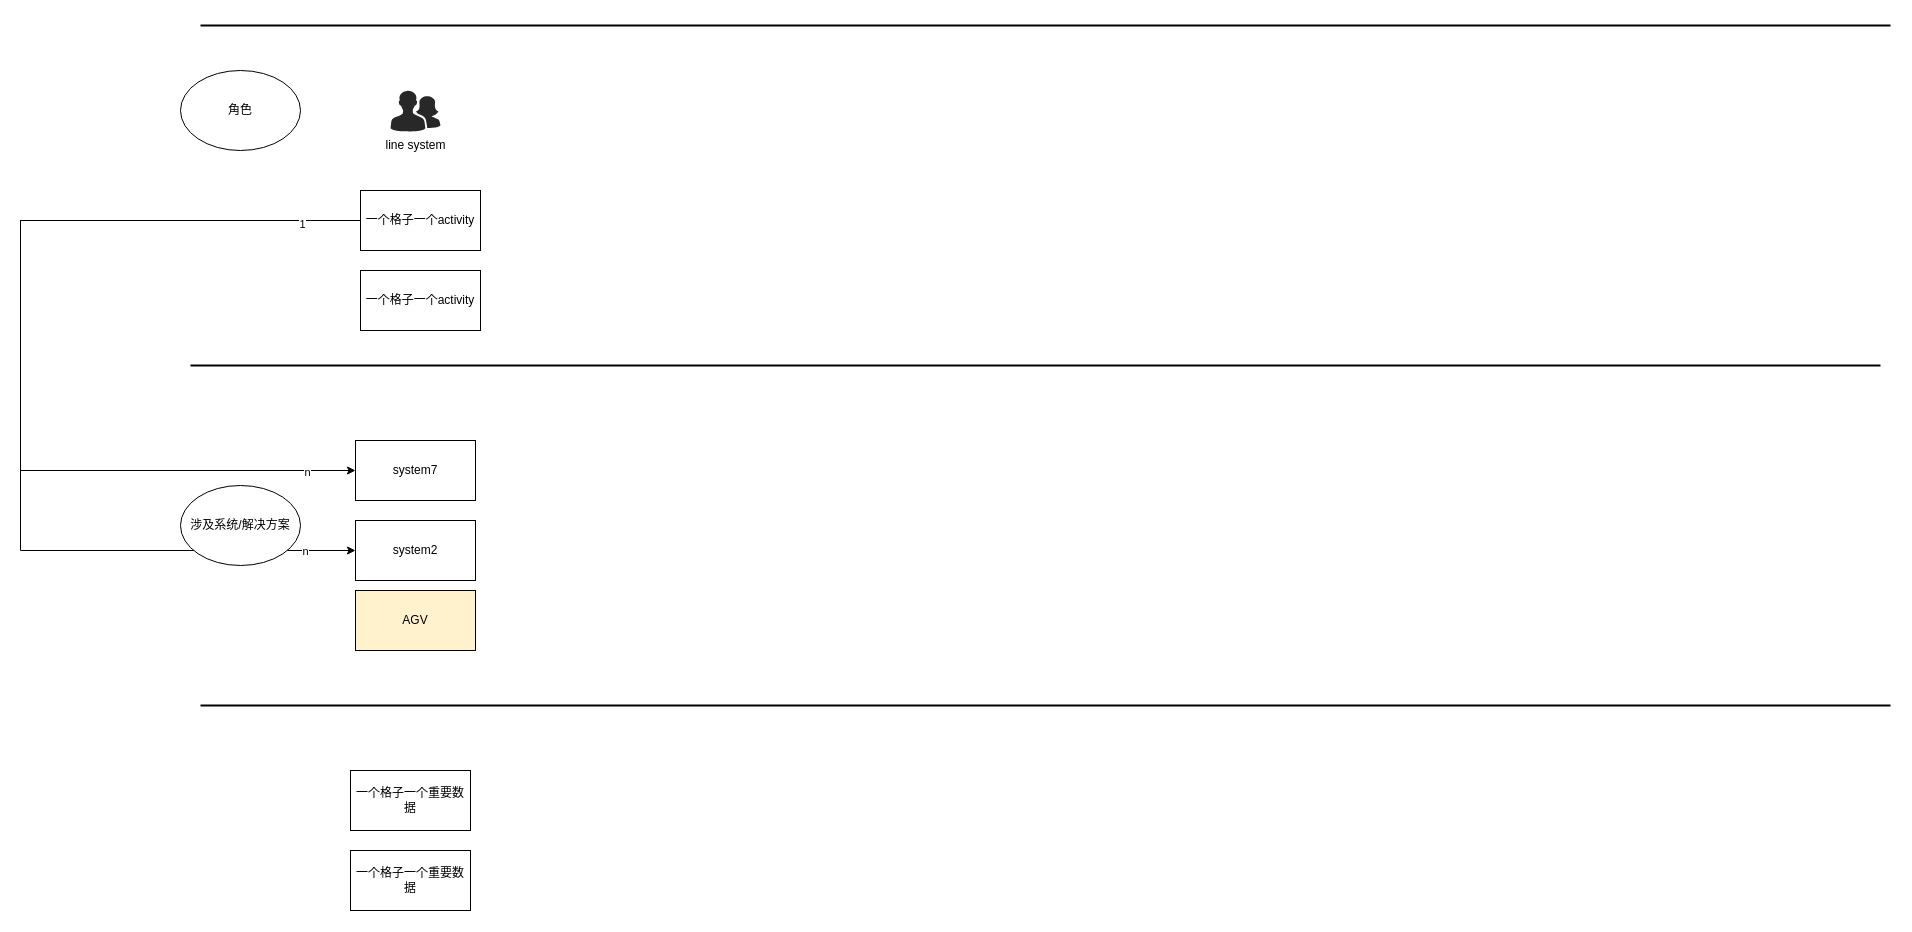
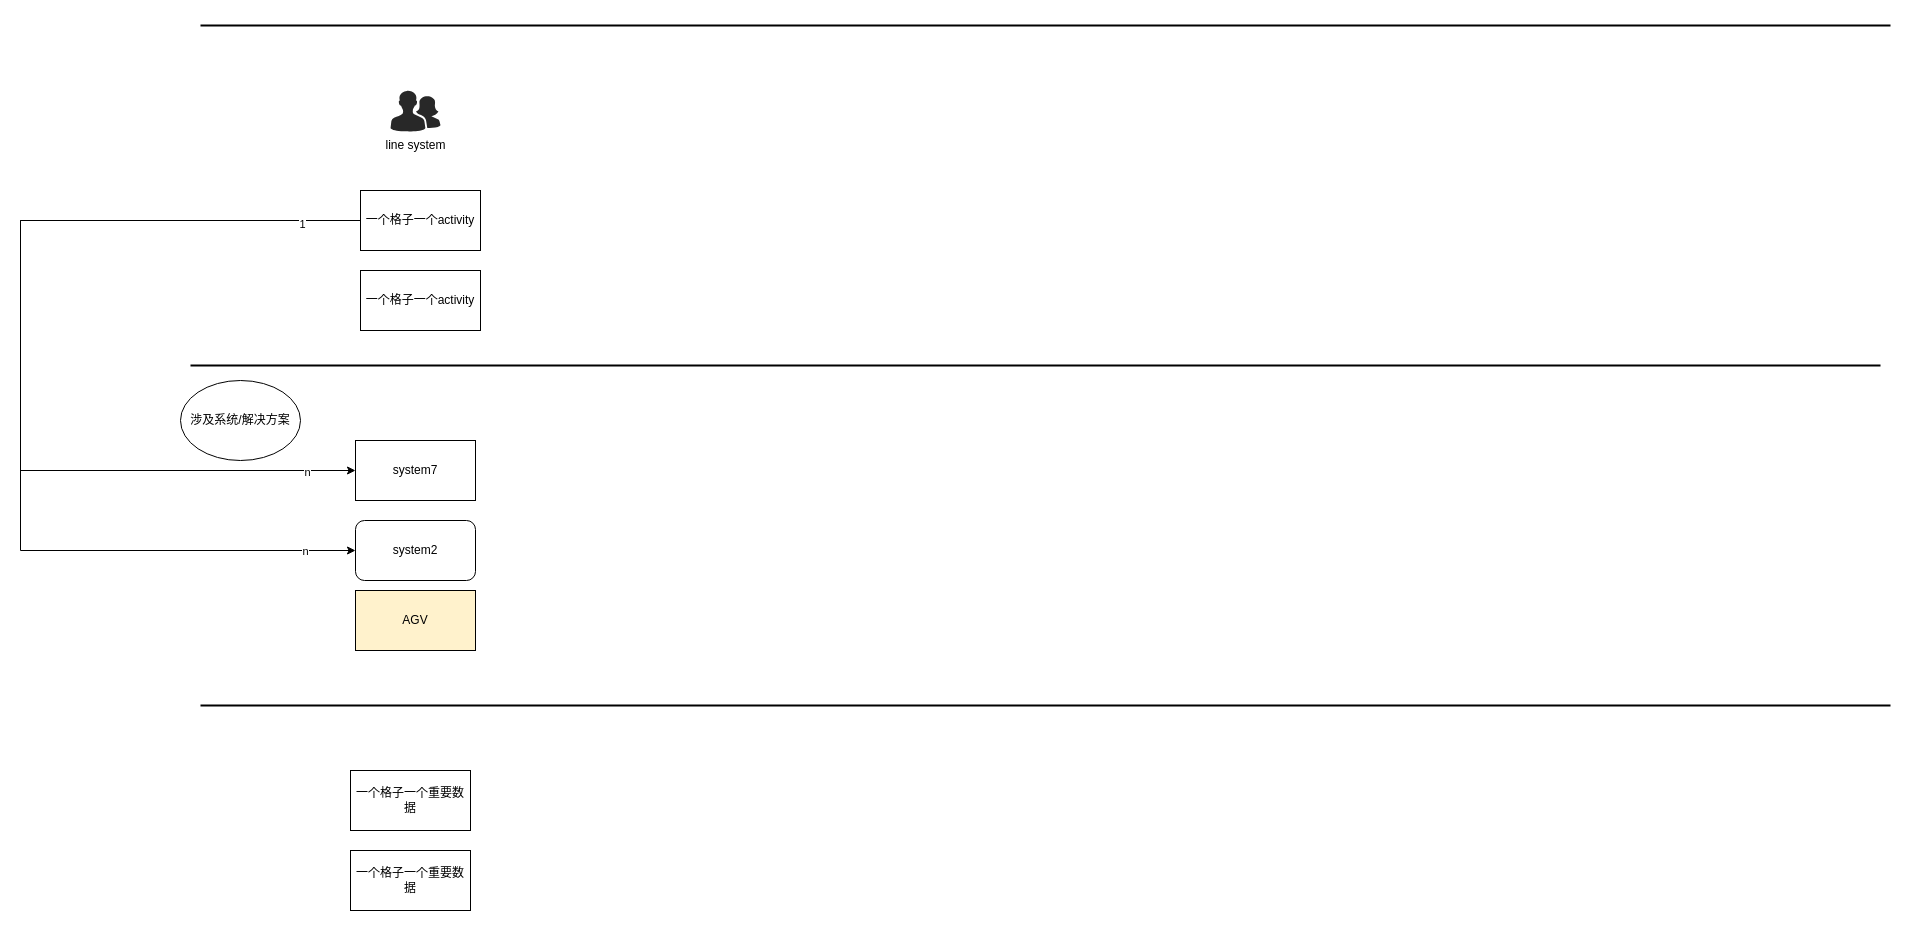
  <mxCell id="0" />
  <mxCell id="1" parent="0" />
  <mxCell id="2" value="" style="line;strokeWidth=2;html=1;" vertex="1" parent="1"><mxGeometry x="200" y="20" width="1690" height="10" as="geometry" /></mxCell>
  <mxCell id="3" value="line system" style="verticalLabelPosition=bottom;sketch=0;html=1;fillColor=#282828;strokeColor=none;verticalAlign=top;pointerEvents=1;align=center;shape=mxgraph.cisco_safe.people_places_things_icons.icon2;" vertex="1" parent="1"><mxGeometry x="390" y="90" width="50" height="41" as="geometry" /></mxCell>
- <mxCell id="4" value="角色" style="ellipse;whiteSpace=wrap;html=1;" vertex="1" parent="1"><mxGeometry y="70" width="120" height="80" as="geometry" x="180" /></mxCell>
  <mxCell id="5" style="edgeStyle=orthogonalEdgeStyle;rounded=0;orthogonalLoop=1;jettySize=auto;html=1;entryX=0;entryY=0.5;entryDx=0;entryDy=0;" edge="1" parent="1" source="10" target="14"><mxGeometry relative="1" as="geometry"><mxPoint x="60" y="480" as="targetPoint" /><Array as="points"><mxPoint x="20" y="220" /><mxPoint x="20" y="470" /></Array></mxGeometry></mxCell>
  <mxCell id="6" value="n" style="edgeLabel;html=1;align=center;verticalAlign=middle;resizable=0;points=[];" vertex="1" connectable="0" parent="5"><mxGeometry x="0.894" y="-1" relative="1" as="geometry"><mxPoint as="offset" /></mxGeometry></mxCell>
  <mxCell id="7" style="edgeStyle=orthogonalEdgeStyle;rounded=0;orthogonalLoop=1;jettySize=auto;html=1;entryX=0;entryY=0.5;entryDx=0;entryDy=0;" edge="1" parent="1" source="10" target="15"><mxGeometry relative="1" as="geometry"><Array as="points"><mxPoint x="20" y="220" /><mxPoint x="20" y="550" /></Array></mxGeometry></mxCell>
  <mxCell id="8" value="1" style="edgeLabel;html=1;align=center;verticalAlign=middle;resizable=0;points=[];" vertex="1" connectable="0" parent="7"><mxGeometry x="-0.883" y="3" relative="1" as="geometry"><mxPoint as="offset" /></mxGeometry></mxCell>
  <mxCell id="9" value="n" style="edgeLabel;html=1;align=center;verticalAlign=middle;resizable=0;points=[];" vertex="1" connectable="0" parent="7"><mxGeometry x="0.898" relative="1" as="geometry"><mxPoint as="offset" /></mxGeometry></mxCell>
  <mxCell id="10" value="一个格子一个activity" style="rounded=0;whiteSpace=wrap;html=1;" vertex="1" parent="1"><mxGeometry x="360" y="190" width="120" height="60" as="geometry" /></mxCell>
  <mxCell id="11" value="一个格子一个activity" style="rounded=0;whiteSpace=wrap;html=1;" vertex="1" parent="1"><mxGeometry x="360" y="270" width="120" height="60" as="geometry" /></mxCell>
  <mxCell id="12" value="" style="line;strokeWidth=2;html=1;" vertex="1" parent="1"><mxGeometry x="190" y="360" width="1690" height="10" as="geometry" /></mxCell>
- <mxCell id="13" value="涉及系统/解决方案" style="ellipse;whiteSpace=wrap;html=1;" vertex="1" parent="1"><mxGeometry x="180" y="485" width="120" height="80" as="geometry" /></mxCell>
+ <mxCell id="13" value="涉及系统/解决方案" style="ellipse;whiteSpace=wrap;html=1;" vertex="1" parent="1"><mxGeometry y="380" width="120" height="80" as="geometry" x="180" /></mxCell>
  <mxCell id="14" value="system7" style="rounded=0;whiteSpace=wrap;html=1;" vertex="1" parent="1"><mxGeometry x="355" y="440" width="120" height="60" as="geometry" /></mxCell>
- <mxCell id="15" value="system2" style="rounded=0;whiteSpace=wrap;html=1;" vertex="1" parent="1"><mxGeometry x="355" y="520" width="120" height="60" as="geometry" /></mxCell>
+ <mxCell id="15" value="system2" style="whiteSpace=wrap;html=1;rounded=1;" vertex="1" parent="1"><mxGeometry x="355" y="520" width="120" height="60" as="geometry" /></mxCell>
  <mxCell id="16" value="" style="line;strokeWidth=2;html=1;" vertex="1" parent="1"><mxGeometry x="200" y="700" width="1690" height="10" as="geometry" /></mxCell>
  <mxCell id="17" value="一个格子一个重要数据" style="rounded=0;whiteSpace=wrap;html=1;" vertex="1" parent="1"><mxGeometry x="350" y="770" width="120" height="60" as="geometry" /></mxCell>
  <mxCell id="18" value="一个格子一个重要数据&lt;br&gt;" style="rounded=0;whiteSpace=wrap;html=1;" vertex="1" parent="1"><mxGeometry x="350" y="850" width="120" height="60" as="geometry" /></mxCell>
  <mxCell id="19" value="AGV" style="rounded=0;whiteSpace=wrap;html=1;fillColor=#fff2cc;" vertex="1" parent="1"><mxGeometry x="355" y="590" width="120" height="60" as="geometry" /></mxCell>
